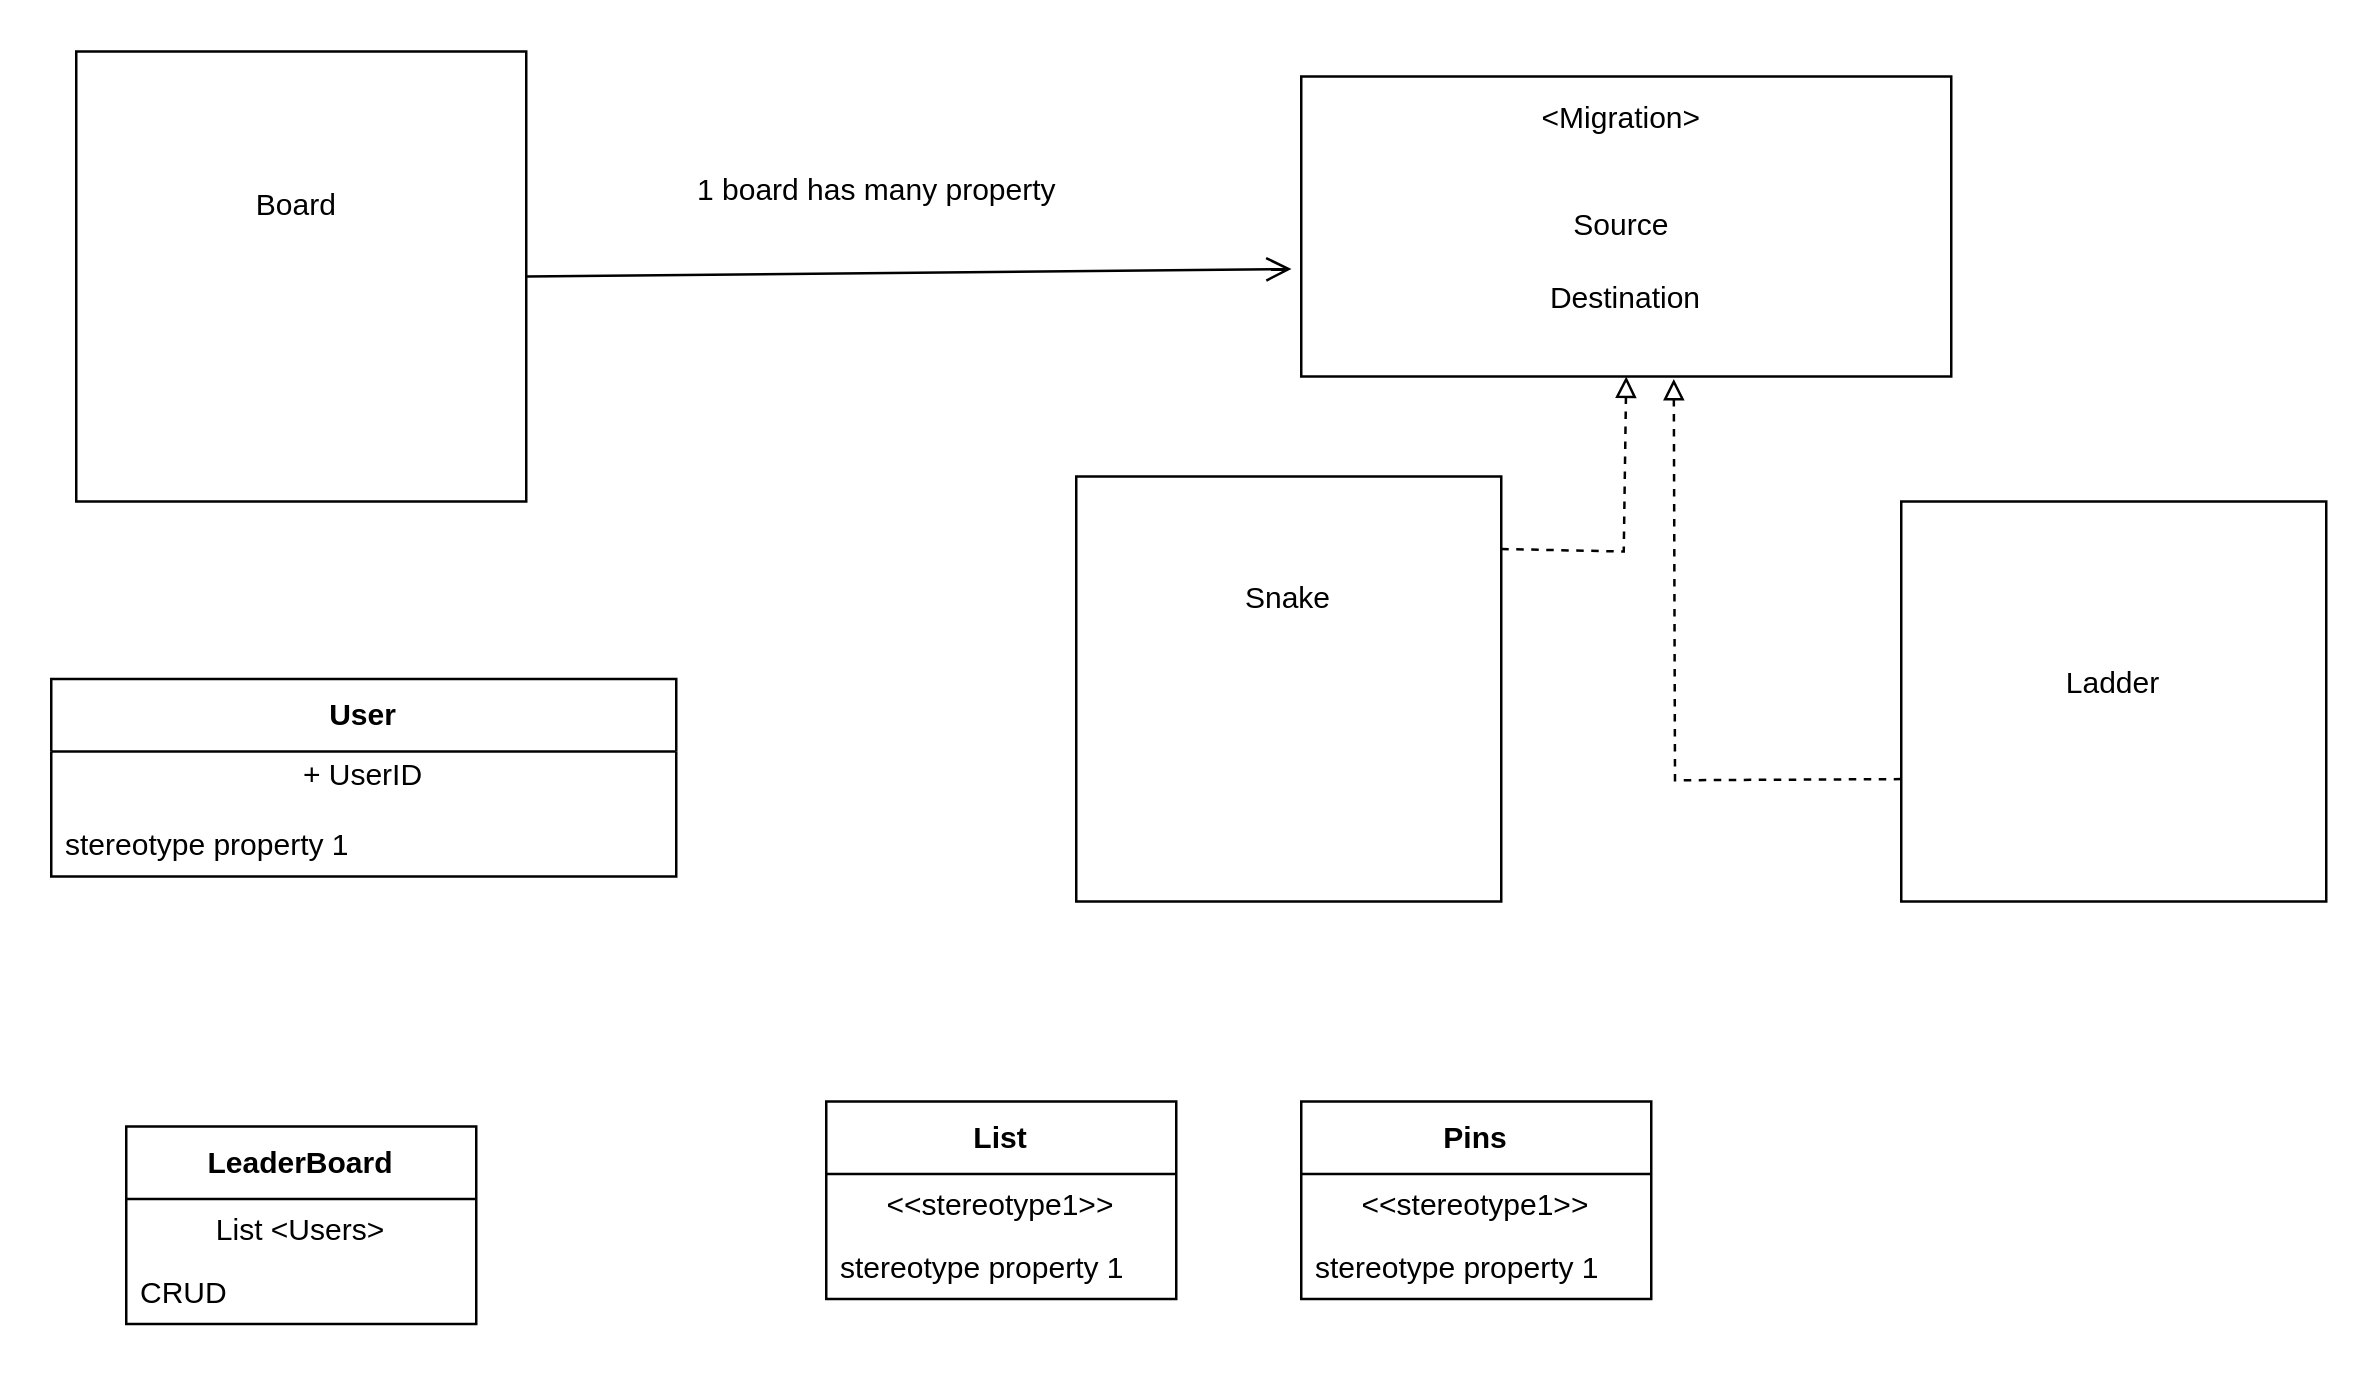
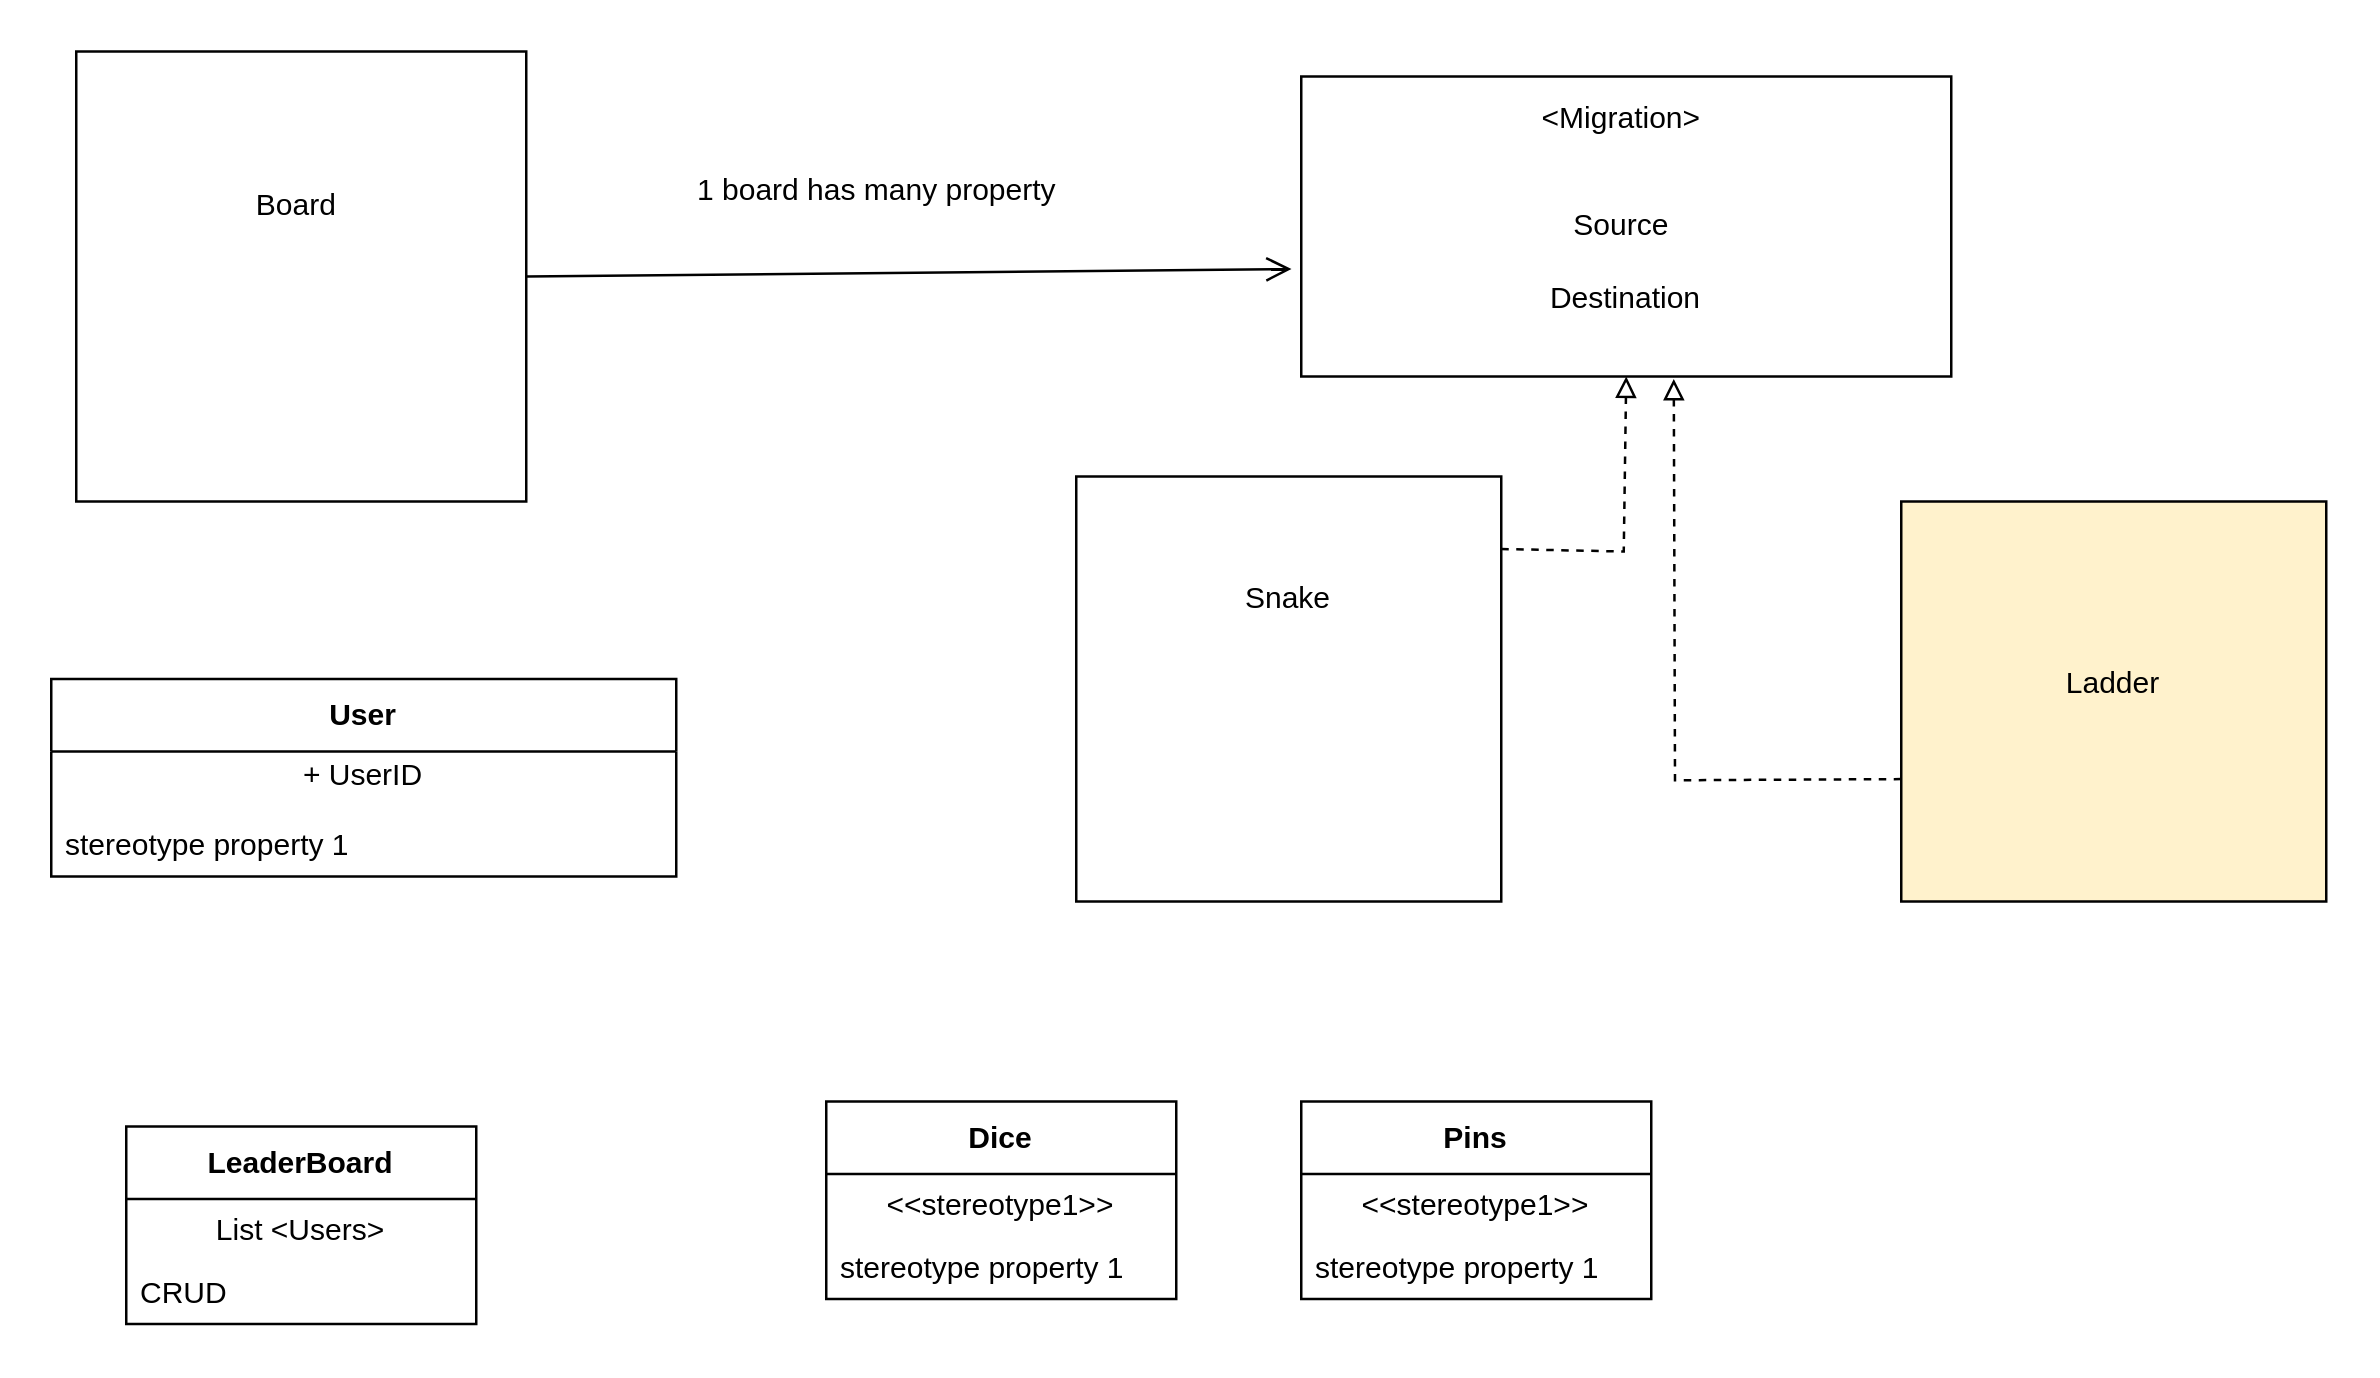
  <mxCell id="0" />
  <mxCell id="1" parent="0" />
  <mxCell id="2" value="Board&amp;nbsp;&lt;div&gt;&lt;br&gt;&lt;/div&gt;&lt;div&gt;&lt;br&gt;&lt;/div&gt;&lt;div&gt;&lt;br&gt;&lt;/div&gt;&lt;div&gt;&lt;br&gt;&lt;/div&gt;" style="whiteSpace=wrap;html=1;aspect=fixed;" vertex="1" parent="1"><mxGeometry x="30" y="20" width="180" height="180" as="geometry" /></mxCell>
  <mxCell id="3" value="Snake&lt;div&gt;&amp;nbsp;&lt;div&gt;&lt;br&gt;&lt;/div&gt;&lt;div&gt;&lt;br&gt;&lt;/div&gt;&lt;div&gt;&lt;br&gt;&lt;/div&gt;&lt;div&gt;&lt;br&gt;&lt;/div&gt;&lt;/div&gt;" style="whiteSpace=wrap;html=1;aspect=fixed;" vertex="1" parent="1"><mxGeometry x="430" y="190" width="170" height="170" as="geometry" /></mxCell>
- <mxCell id="4" value="Ladder&lt;div&gt;&lt;br&gt;&lt;/div&gt;" style="whiteSpace=wrap;html=1;" vertex="1" parent="1"><mxGeometry x="760" y="200" width="170" height="160" as="geometry" /></mxCell>
+ <mxCell id="4" value="Ladder&lt;div&gt;&lt;br&gt;&lt;/div&gt;" style="whiteSpace=wrap;html=1;fillColor=#fff2cc;" vertex="1" parent="1"><mxGeometry x="760" y="200" width="170" height="160" as="geometry" /></mxCell>
  <mxCell id="5" value="&amp;lt;Migration&amp;gt;&amp;nbsp;&lt;br&gt;&lt;br&gt;&lt;br&gt;Source&amp;nbsp;&lt;br&gt;&lt;br&gt;Destination&lt;div&gt;&lt;br&gt;&lt;/div&gt;" style="whiteSpace=wrap;html=1;" vertex="1" parent="1"><mxGeometry x="520" y="30" width="260" height="120" as="geometry" /></mxCell>
  <mxCell id="6" value="1 board has many property&lt;div&gt;&lt;br&gt;&lt;/div&gt;" style="text;html=1;align=center;verticalAlign=middle;resizable=0;points=[];autosize=1;strokeColor=none;fillColor=none;" vertex="1" parent="1"><mxGeometry x="265" y="63" width="170" height="40" as="geometry" /></mxCell>
  <mxCell id="7" value="User" style="swimlane;fontStyle=1;align=center;verticalAlign=middle;childLayout=stackLayout;horizontal=1;startSize=29;horizontalStack=0;resizeParent=1;resizeParentMax=0;resizeLast=0;collapsible=0;marginBottom=0;html=1;whiteSpace=wrap;" vertex="1" parent="1"><mxGeometry x="20" y="271" width="250" height="79" as="geometry" /></mxCell>
  <mxCell id="8" value="+ UserID&lt;div&gt;&lt;br&gt;&lt;br&gt;&lt;/div&gt;" style="text;html=1;strokeColor=none;fillColor=none;align=center;verticalAlign=middle;spacingLeft=4;spacingRight=4;overflow=hidden;rotatable=0;points=[[0,0.5],[1,0.5]];portConstraint=eastwest;whiteSpace=wrap;" vertex="1" parent="7"><mxGeometry y="29" width="250" height="25" as="geometry" /></mxCell>
  <mxCell id="9" value="stereotype property 1" style="text;html=1;strokeColor=none;fillColor=none;align=left;verticalAlign=middle;spacingLeft=4;spacingRight=4;overflow=hidden;rotatable=0;points=[[0,0.5],[1,0.5]];portConstraint=eastwest;whiteSpace=wrap;" vertex="1" parent="7"><mxGeometry y="54" width="250" height="25" as="geometry" /></mxCell>
  <mxCell id="10" value="LeaderBoard" style="swimlane;fontStyle=1;align=center;verticalAlign=middle;childLayout=stackLayout;horizontal=1;startSize=29;horizontalStack=0;resizeParent=1;resizeParentMax=0;resizeLast=0;collapsible=0;marginBottom=0;html=1;whiteSpace=wrap;" vertex="1" parent="1"><mxGeometry x="50" y="450" width="140" height="79" as="geometry" /></mxCell>
  <mxCell id="11" value="List &amp;lt;Users&amp;gt;" style="text;html=1;strokeColor=none;fillColor=none;align=center;verticalAlign=middle;spacingLeft=4;spacingRight=4;overflow=hidden;rotatable=0;points=[[0,0.5],[1,0.5]];portConstraint=eastwest;whiteSpace=wrap;" vertex="1" parent="10"><mxGeometry y="29" width="140" height="25" as="geometry" /></mxCell>
  <mxCell id="12" value="CRUD" style="text;html=1;strokeColor=none;fillColor=none;align=left;verticalAlign=middle;spacingLeft=4;spacingRight=4;overflow=hidden;rotatable=0;points=[[0,0.5],[1,0.5]];portConstraint=eastwest;whiteSpace=wrap;" vertex="1" parent="10"><mxGeometry y="54" width="140" height="25" as="geometry" /></mxCell>
  <mxCell id="13" value="" style="endArrow=open;startArrow=none;endFill=0;startFill=0;endSize=8;html=1;verticalAlign=bottom;labelBackgroundColor=none;strokeWidth=1;rounded=0;entryX=-0.015;entryY=0.642;entryDx=0;entryDy=0;entryPerimeter=0;" edge="1" parent="1" target="5"><mxGeometry width="160" relative="1" as="geometry"><mxPoint x="210" y="110" as="sourcePoint" /><mxPoint x="370" y="110" as="targetPoint" /></mxGeometry></mxCell>
  <mxCell id="14" value="" style="html=1;labelBackgroundColor=#ffffff;jettySize=auto;orthogonalLoop=1;fontSize=14;rounded=0;jumpStyle=gap;edgeStyle=orthogonalEdgeStyle;startArrow=none;endArrow=block;endFill=0;dashed=1;strokeWidth=1;entryX=0.5;entryY=1;entryDx=0;entryDy=0;" edge="1" parent="1" target="5"><mxGeometry width="48" height="48" relative="1" as="geometry"><mxPoint x="600" y="219" as="sourcePoint" /><mxPoint x="648" y="171" as="targetPoint" /><Array as="points"><mxPoint x="600" y="220" /><mxPoint x="649" y="220" /></Array></mxGeometry></mxCell>
  <mxCell id="15" value="" style="html=1;labelBackgroundColor=#ffffff;jettySize=auto;orthogonalLoop=1;fontSize=14;rounded=0;jumpStyle=gap;edgeStyle=orthogonalEdgeStyle;startArrow=none;endArrow=block;endFill=0;dashed=1;strokeWidth=1;exitX=0.012;exitY=0.694;exitDx=0;exitDy=0;exitPerimeter=0;entryX=0.581;entryY=1.008;entryDx=0;entryDy=0;entryPerimeter=0;" edge="1" parent="1"><mxGeometry width="48" height="48" relative="1" as="geometry"><mxPoint x="760" y="311.04" as="sourcePoint" /><mxPoint x="669.02" y="150.96" as="targetPoint" /></mxGeometry></mxCell>
- <mxCell id="16" value="List" style="swimlane;fontStyle=1;align=center;verticalAlign=middle;childLayout=stackLayout;horizontal=1;startSize=29;horizontalStack=0;resizeParent=1;resizeParentMax=0;resizeLast=0;collapsible=0;marginBottom=0;html=1;whiteSpace=wrap;" vertex="1" parent="1"><mxGeometry x="330" y="440" width="140" height="79" as="geometry" /></mxCell>
+ <mxCell id="16" value="Dice" style="swimlane;fontStyle=1;align=center;verticalAlign=middle;childLayout=stackLayout;horizontal=1;startSize=29;horizontalStack=0;resizeParent=1;resizeParentMax=0;resizeLast=0;collapsible=0;marginBottom=0;html=1;whiteSpace=wrap;" vertex="1" parent="1"><mxGeometry x="330" y="440" width="140" height="79" as="geometry" /></mxCell>
  <mxCell id="17" value="&amp;lt;&amp;lt;stereotype1&amp;gt;&amp;gt;" style="text;html=1;strokeColor=none;fillColor=none;align=center;verticalAlign=middle;spacingLeft=4;spacingRight=4;overflow=hidden;rotatable=0;points=[[0,0.5],[1,0.5]];portConstraint=eastwest;whiteSpace=wrap;" vertex="1" parent="16"><mxGeometry y="29" width="140" height="25" as="geometry" /></mxCell>
  <mxCell id="18" value="stereotype property 1" style="text;html=1;strokeColor=none;fillColor=none;align=left;verticalAlign=middle;spacingLeft=4;spacingRight=4;overflow=hidden;rotatable=0;points=[[0,0.5],[1,0.5]];portConstraint=eastwest;whiteSpace=wrap;" vertex="1" parent="16"><mxGeometry y="54" width="140" height="25" as="geometry" /></mxCell>
  <mxCell id="19" value="Pins" style="swimlane;fontStyle=1;align=center;verticalAlign=middle;childLayout=stackLayout;horizontal=1;startSize=29;horizontalStack=0;resizeParent=1;resizeParentMax=0;resizeLast=0;collapsible=0;marginBottom=0;html=1;whiteSpace=wrap;" vertex="1" parent="1"><mxGeometry x="520" y="440" width="140" height="79" as="geometry" /></mxCell>
  <mxCell id="20" value="&amp;lt;&amp;lt;stereotype1&amp;gt;&amp;gt;" style="text;html=1;strokeColor=none;fillColor=none;align=center;verticalAlign=middle;spacingLeft=4;spacingRight=4;overflow=hidden;rotatable=0;points=[[0,0.5],[1,0.5]];portConstraint=eastwest;whiteSpace=wrap;" vertex="1" parent="19"><mxGeometry y="29" width="140" height="25" as="geometry" /></mxCell>
  <mxCell id="21" value="stereotype property 1" style="text;html=1;strokeColor=none;fillColor=none;align=left;verticalAlign=middle;spacingLeft=4;spacingRight=4;overflow=hidden;rotatable=0;points=[[0,0.5],[1,0.5]];portConstraint=eastwest;whiteSpace=wrap;" vertex="1" parent="19"><mxGeometry y="54" width="140" height="25" as="geometry" /></mxCell>
